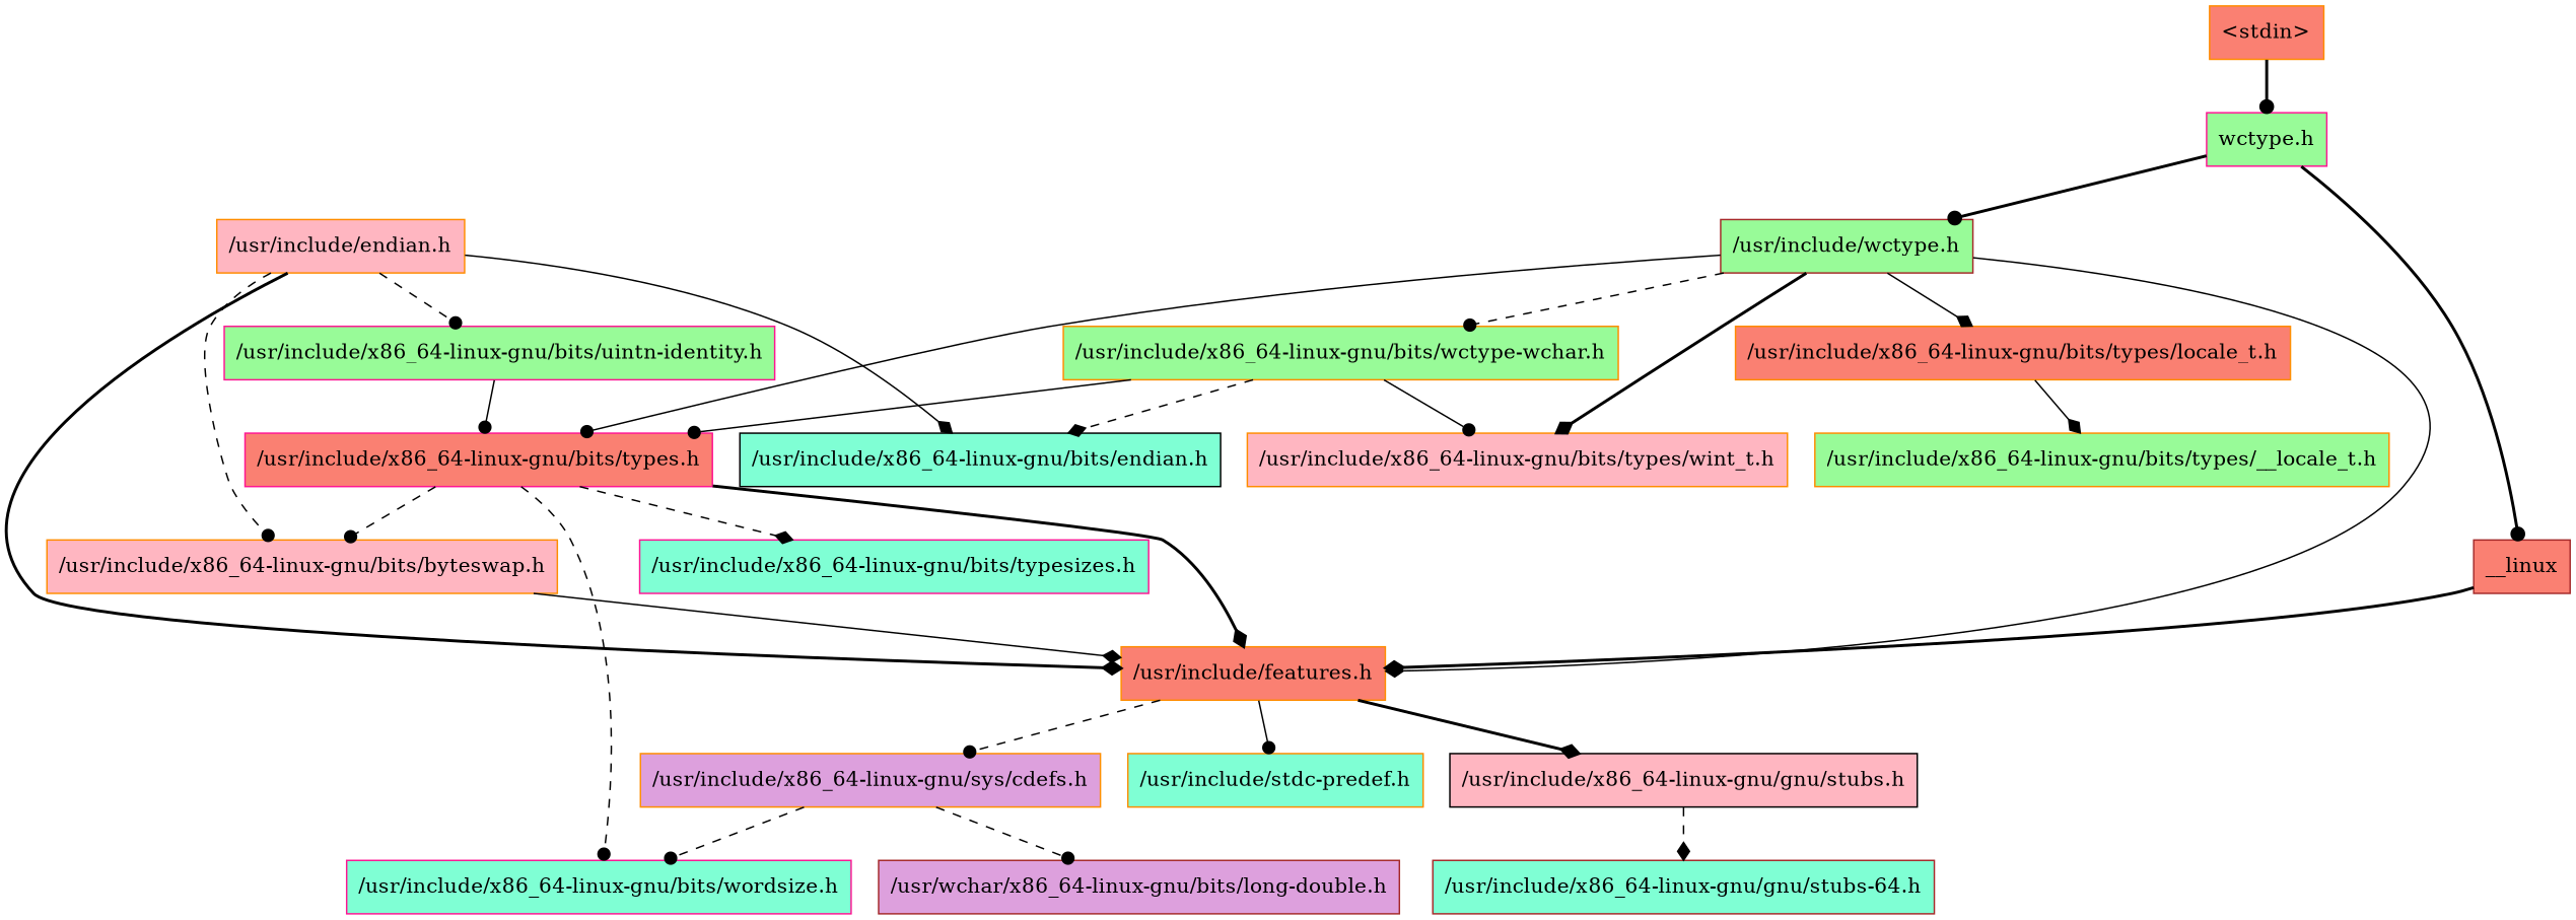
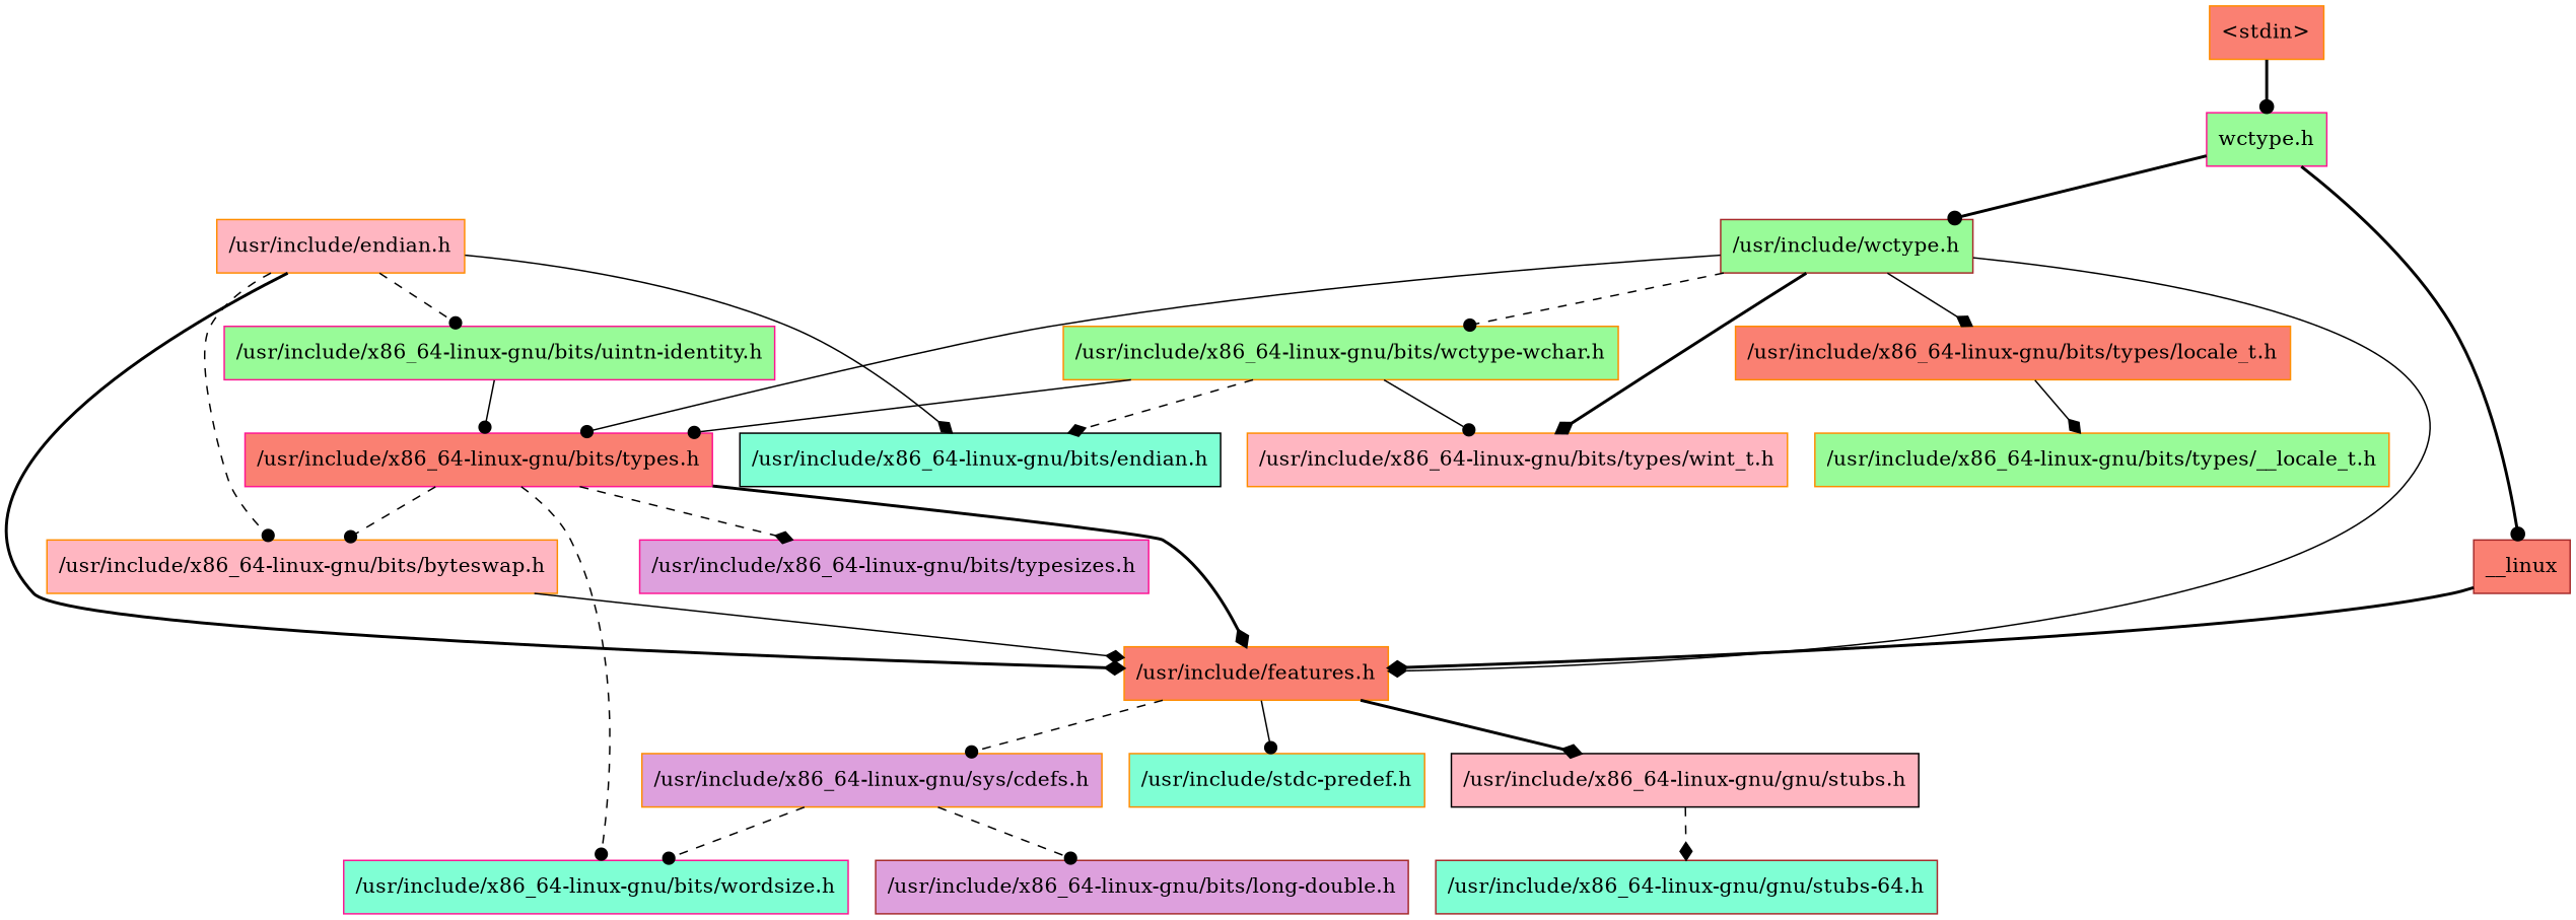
  digraph {
    node [color=darkorange fillcolor=salmon shape=box style=filled]
    edge [arrowhead=dot style=dashed]
    n1 [label="\<stdin\>"]
    n2 [color=deeppink fillcolor=palegreen label="wctype.h"]
    n3 [color=brown fillcolor=palegreen label="/usr/include/wctype.h"]
    n4 [color=brown label=__linux]
    n5 [color=deeppink label="/usr/include/x86_64-linux-gnu/bits/types.h"]
    n6 [fillcolor=lightpink label="/usr/include/x86_64-linux-gnu/bits/types/wint_t.h"]
    n7 [fillcolor=palegreen label="/usr/include/x86_64-linux-gnu/bits/wctype-wchar.h"]
    n8 [label="/usr/include/x86_64-linux-gnu/bits/types/locale_t.h"]
    n9 [label="/usr/include/features.h"]
-   n10 [color=deeppink fillcolor=aquamarine label="/usr/include/x86_64-linux-gnu/bits/typesizes.h"]
+   n10 [color=deeppink fillcolor=plum label="/usr/include/x86_64-linux-gnu/bits/typesizes.h"]
    n11 [color=deeppink fillcolor=aquamarine label="/usr/include/x86_64-linux-gnu/bits/wordsize.h"]
    n12 [fillcolor=lightpink label="/usr/include/x86_64-linux-gnu/bits/byteswap.h"]
    n13 [color=black fillcolor=aquamarine label="/usr/include/x86_64-linux-gnu/bits/endian.h"]
    n14 [fillcolor=palegreen label="/usr/include/x86_64-linux-gnu/bits/types/__locale_t.h"]
    n15 [fillcolor=aquamarine label="/usr/include/stdc-predef.h"]
    n16 [fillcolor=plum label="/usr/include/x86_64-linux-gnu/sys/cdefs.h"]
    n17 [color=black fillcolor=lightpink label="/usr/include/x86_64-linux-gnu/gnu/stubs.h"]
    n18 [fillcolor=lightpink label="/usr/include/endian.h"]
    n19 [color=deeppink fillcolor=palegreen label="/usr/include/x86_64-linux-gnu/bits/uintn-identity.h"]
-   n20 [color=brown fillcolor=plum label="/usr/wchar/x86_64-linux-gnu/bits/long-double.h"]
+   n20 [color=brown fillcolor=plum label="/usr/include/x86_64-linux-gnu/bits/long-double.h"]
    n21 [color=brown fillcolor=aquamarine label="/usr/include/x86_64-linux-gnu/gnu/stubs-64.h"]
    n1 -> n2 [style=bold]
    n2 -> n3 [style=bold]
    n2 -> n4 [style=bold]
    n3 -> n5 [style=solid]
    n3 -> n6 [arrowhead=diamond style=bold]
    n3 -> n7
    n3 -> n8 [arrowhead=diamond style=solid]
    n3 -> n9 [arrowhead=diamond style=solid]
    n4 -> n9 [arrowhead=diamond style=bold]
    n5 -> n9 [arrowhead=diamond style=bold]
    n5 -> n10 [arrowhead=diamond]
    n5 -> n11
    n5 -> n12
    n7 -> n5 [style=solid]
    n7 -> n6 [style=solid]
    n7 -> n13 [arrowhead=diamond]
    n8 -> n14 [arrowhead=diamond style=solid]
    n9 -> n15 [style=solid]
    n9 -> n16
    n9 -> n17 [arrowhead=diamond style=bold]
    n12 -> n9 [arrowhead=diamond style=solid]
    n16 -> n11
    n16 -> n20
    n17 -> n21 [arrowhead=diamond]
    n18 -> n9 [arrowhead=diamond style=bold]
    n18 -> n12
    n18 -> n13 [arrowhead=diamond style=solid]
    n18 -> n19
    n19 -> n5 [style=solid]
  }
